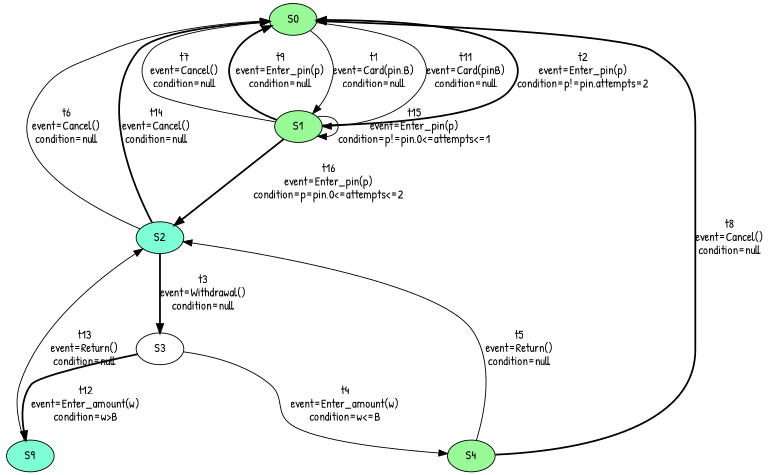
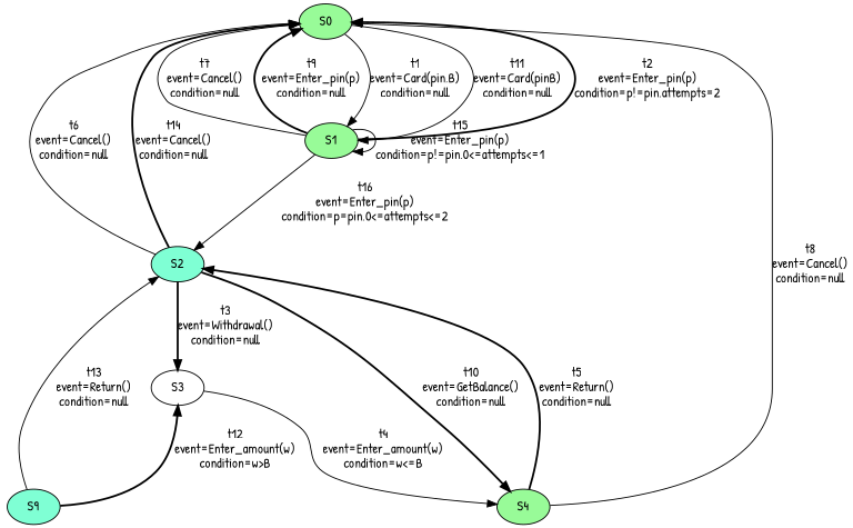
  digraph {
    fontname="Patrick Hand"
    node [fillcolor=palegreen fontname="Patrick Hand" style=filled]
    edge [fontname="Patrick Hand" style=solid]
    S0
    S1
    S2 [fillcolor=aquamarine]
    S3 [fillcolor=white]
    S4
    n6 [fillcolor=aquamarine label=S9]
    S0 -> S1 [label="t1\nevent=Card(pin,B)\ncondition=null"]
    S0 -> S1 [label="t11\nevent=Card(pinB)\ncondition=null"]
    S1 -> S0 [label="t2\nevent=Enter_pin(p)\ncondition=p!=pin,attempts=2" style=bold]
    S1 -> S0 [label="t7\nevent=Cancel()\ncondition=null"]
    S1 -> S0 [label="t9\nevent=Enter_pin(p)\ncondition=null" style=bold]
    S1 -> S1 [label="t15\nevent=Enter_pin(p)\ncondition=p!=pin,0<=attempts<=1"]
-   S1 -> S2 [label="t16\nevent=Enter_pin(p)\ncondition=p=pin,0<=attempts<=2" style=bold]
+   S1 -> S2 [label="t16\nevent=Enter_pin(p)\ncondition=p=pin,0<=attempts<=2"]
    S2 -> S0 [label="t6\nevent=Cancel()\ncondition=null"]
    S2 -> S0 [label="t14\nevent=Cancel()\ncondition=null" style=bold]
    S2 -> S3 [label="t3\nevent=Withdrawal()\ncondition=null" style=bold]
+   S2 -> S4 [label="t10\nevent=GetBalance()\ncondition=null" style=bold]
    S3 -> S4 [label="t4\nevent=Enter_amount(w)\ncondition=w<=B"]
-   S3 -> n6 [label="t12\nevent=Enter_amount(w)\ncondition=w>B" style=bold]
-   S4 -> S0 [label="t8\nevent=Cancel()\ncondition=null" style=bold]
-   S4 -> S2 [label="t5\nevent=Return()\ncondition=null"]
+   n6 -> S3 [label="t12\nevent=Enter_amount(w)\ncondition=w>B" style=bold]
+   S4 -> S0 [label="t8\nevent=Cancel()\ncondition=null"]
+   S4 -> S2 [label="t5\nevent=Return()\ncondition=null" style=bold]
    n6 -> S2 [label="t13\nevent=Return()\ncondition=null"]
  }
